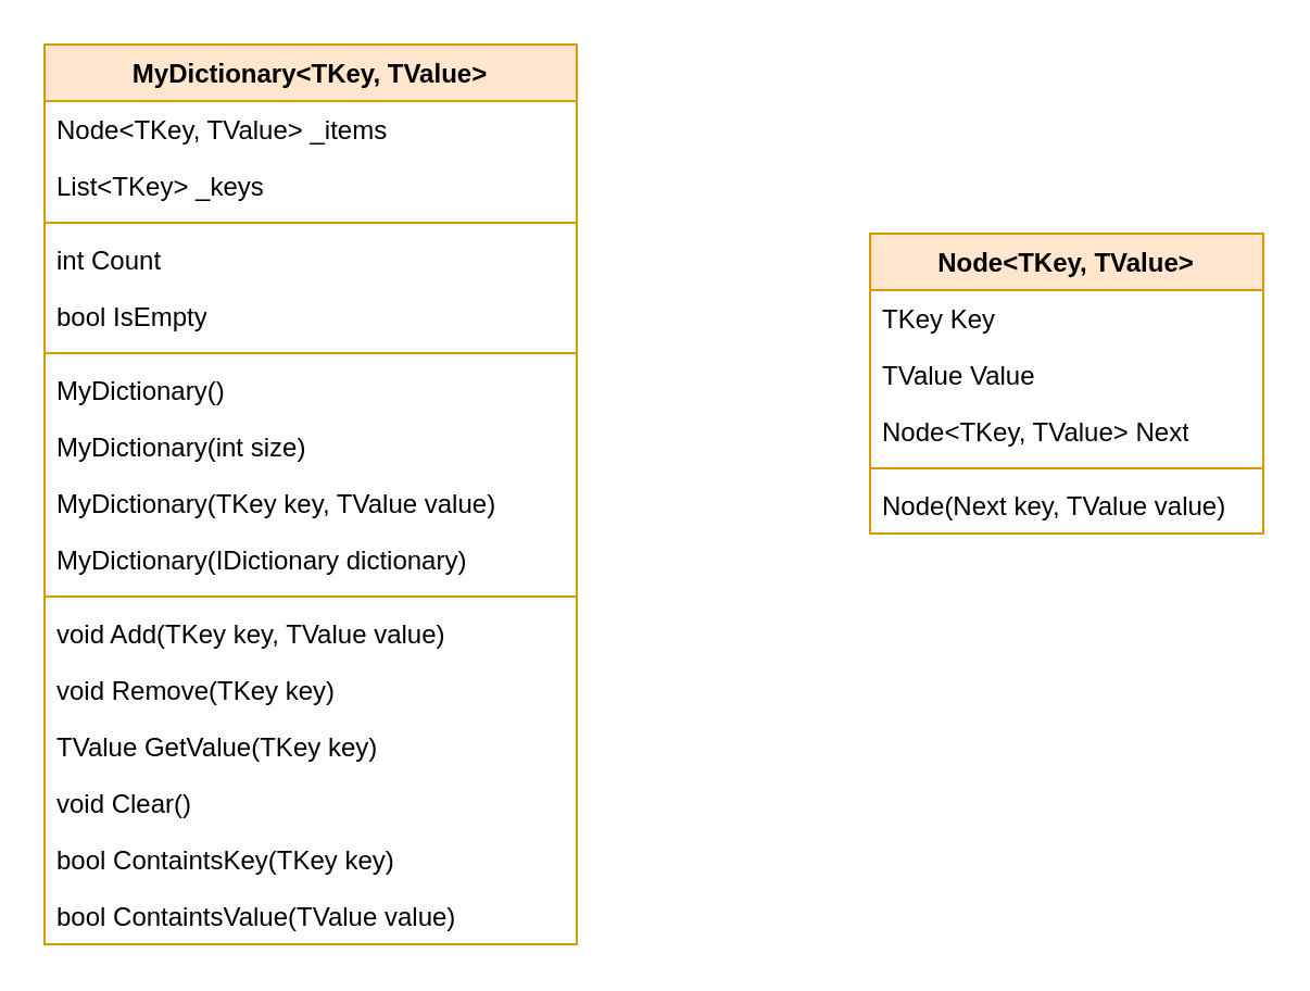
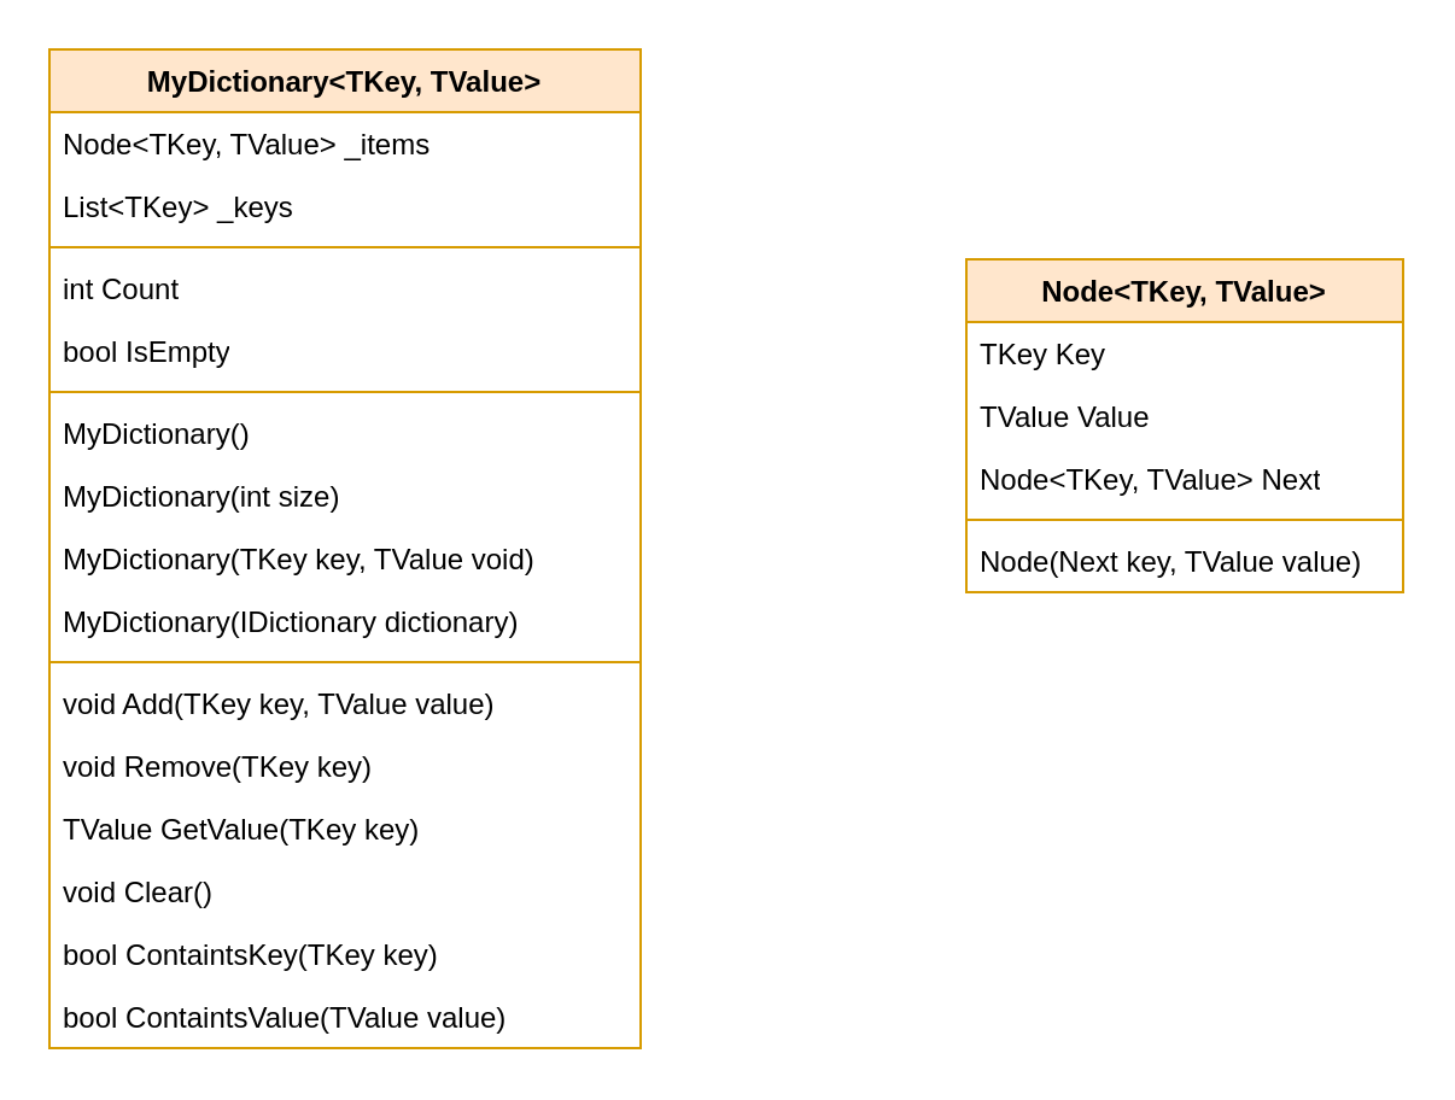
  <mxCell id="0" />
  <mxCell id="1" parent="0" />
  <mxCell id="2" value="Node&amp;lt;TKey, TValue&amp;gt;" style="swimlane;fontStyle=1;align=center;verticalAlign=top;childLayout=stackLayout;horizontal=1;startSize=26;horizontalStack=0;resizeParent=1;resizeParentMax=0;resizeLast=0;collapsible=1;marginBottom=0;whiteSpace=wrap;html=1;fillColor=#ffe6cc;strokeColor=#d79b00;" parent="1" vertex="1"><mxGeometry x="400" y="107" width="181" height="138" as="geometry" /></mxCell>
  <mxCell id="3" value="TKey Key" style="text;strokeColor=none;fillColor=none;align=left;verticalAlign=top;spacingLeft=4;spacingRight=4;overflow=hidden;rotatable=0;points=[[0,0.5],[1,0.5]];portConstraint=eastwest;whiteSpace=wrap;html=1;" parent="2" vertex="1"><mxGeometry y="26" width="181" height="26" as="geometry" /></mxCell>
  <mxCell id="4" value="TValue Value" style="text;strokeColor=none;fillColor=none;align=left;verticalAlign=top;spacingLeft=4;spacingRight=4;overflow=hidden;rotatable=0;points=[[0,0.5],[1,0.5]];portConstraint=eastwest;whiteSpace=wrap;html=1;" parent="2" vertex="1"><mxGeometry y="52" width="181" height="26" as="geometry" /></mxCell>
  <mxCell id="5" value="Node&amp;lt;TKey, TValue&amp;gt; Next" style="text;strokeColor=none;fillColor=none;align=left;verticalAlign=top;spacingLeft=4;spacingRight=4;overflow=hidden;rotatable=0;points=[[0,0.5],[1,0.5]];portConstraint=eastwest;whiteSpace=wrap;html=1;" parent="2" vertex="1"><mxGeometry y="78" width="181" height="26" as="geometry" /></mxCell>
  <mxCell id="6" value="" style="line;strokeWidth=1;fillColor=none;align=left;verticalAlign=middle;spacingTop=-1;spacingLeft=3;spacingRight=3;rotatable=0;labelPosition=right;points=[];portConstraint=eastwest;strokeColor=inherit;" parent="2" vertex="1"><mxGeometry y="104" width="181" height="8" as="geometry" /></mxCell>
  <mxCell id="7" value="Node(Next key, TValue value)" style="text;strokeColor=none;fillColor=none;align=left;verticalAlign=top;spacingLeft=4;spacingRight=4;overflow=hidden;rotatable=0;points=[[0,0.5],[1,0.5]];portConstraint=eastwest;whiteSpace=wrap;html=1;" parent="2" vertex="1"><mxGeometry y="112" width="181" height="26" as="geometry" /></mxCell>
  <mxCell id="8" value="MyDictionary&amp;lt;TKey, TValue&amp;gt;" style="swimlane;fontStyle=1;align=center;verticalAlign=top;childLayout=stackLayout;horizontal=1;startSize=26;horizontalStack=0;resizeParent=1;resizeParentMax=0;resizeLast=0;collapsible=1;marginBottom=0;whiteSpace=wrap;html=1;fillColor=#ffe6cc;strokeColor=#d79b00;" parent="1" vertex="1"><mxGeometry x="20" y="20" width="245" height="414" as="geometry" /></mxCell>
  <mxCell id="9" value="Node&amp;lt;TKey, TValue&amp;gt; _items" style="text;strokeColor=none;fillColor=none;align=left;verticalAlign=top;spacingLeft=4;spacingRight=4;overflow=hidden;rotatable=0;points=[[0,0.5],[1,0.5]];portConstraint=eastwest;whiteSpace=wrap;html=1;" parent="8" vertex="1"><mxGeometry y="26" width="245" height="26" as="geometry" /></mxCell>
  <mxCell id="10" value="List&amp;lt;TKey&amp;gt; _keys" style="text;strokeColor=none;fillColor=none;align=left;verticalAlign=top;spacingLeft=4;spacingRight=4;overflow=hidden;rotatable=0;points=[[0,0.5],[1,0.5]];portConstraint=eastwest;whiteSpace=wrap;html=1;" parent="8" vertex="1"><mxGeometry y="52" width="245" height="26" as="geometry" /></mxCell>
  <mxCell id="11" value="" style="line;strokeWidth=1;fillColor=none;align=left;verticalAlign=middle;spacingTop=-1;spacingLeft=3;spacingRight=3;rotatable=0;labelPosition=right;points=[];portConstraint=eastwest;strokeColor=inherit;" parent="8" vertex="1"><mxGeometry y="78" width="245" height="8" as="geometry" /></mxCell>
  <mxCell id="12" value="int Count" style="text;strokeColor=none;fillColor=none;align=left;verticalAlign=top;spacingLeft=4;spacingRight=4;overflow=hidden;rotatable=0;points=[[0,0.5],[1,0.5]];portConstraint=eastwest;whiteSpace=wrap;html=1;" parent="8" vertex="1"><mxGeometry y="86" width="245" height="26" as="geometry" /></mxCell>
  <mxCell id="13" value="bool IsEmpty" style="text;strokeColor=none;fillColor=none;align=left;verticalAlign=top;spacingLeft=4;spacingRight=4;overflow=hidden;rotatable=0;points=[[0,0.5],[1,0.5]];portConstraint=eastwest;whiteSpace=wrap;html=1;" parent="8" vertex="1"><mxGeometry y="112" width="245" height="26" as="geometry" /></mxCell>
  <mxCell id="14" value="" style="line;strokeWidth=1;fillColor=none;align=left;verticalAlign=middle;spacingTop=-1;spacingLeft=3;spacingRight=3;rotatable=0;labelPosition=right;points=[];portConstraint=eastwest;strokeColor=inherit;" parent="8" vertex="1"><mxGeometry y="138" width="245" height="8" as="geometry" /></mxCell>
  <mxCell id="15" value="MyDictionary()" style="text;strokeColor=none;fillColor=none;align=left;verticalAlign=top;spacingLeft=4;spacingRight=4;overflow=hidden;rotatable=0;points=[[0,0.5],[1,0.5]];portConstraint=eastwest;whiteSpace=wrap;html=1;" parent="8" vertex="1"><mxGeometry y="146" width="245" height="26" as="geometry" /></mxCell>
  <mxCell id="16" value="MyDictionary(int size)" style="text;strokeColor=none;fillColor=none;align=left;verticalAlign=top;spacingLeft=4;spacingRight=4;overflow=hidden;rotatable=0;points=[[0,0.5],[1,0.5]];portConstraint=eastwest;whiteSpace=wrap;html=1;" parent="8" vertex="1"><mxGeometry y="172" width="245" height="26" as="geometry" /></mxCell>
- <mxCell id="17" value="MyDictionary(TKey key, TValue value)" style="text;strokeColor=none;fillColor=none;align=left;verticalAlign=top;spacingLeft=4;spacingRight=4;overflow=hidden;rotatable=0;points=[[0,0.5],[1,0.5]];portConstraint=eastwest;whiteSpace=wrap;html=1;" parent="8" vertex="1"><mxGeometry y="198" width="245" height="26" as="geometry" /></mxCell>
+ <mxCell id="17" value="MyDictionary(TKey key, TValue void)" style="text;strokeColor=none;fillColor=none;align=left;verticalAlign=top;spacingLeft=4;spacingRight=4;overflow=hidden;rotatable=0;points=[[0,0.5],[1,0.5]];portConstraint=eastwest;whiteSpace=wrap;html=1;" parent="8" vertex="1"><mxGeometry y="198" width="245" height="26" as="geometry" /></mxCell>
  <mxCell id="18" value="MyDictionary(IDictionary dictionary)" style="text;strokeColor=none;fillColor=none;align=left;verticalAlign=top;spacingLeft=4;spacingRight=4;overflow=hidden;rotatable=0;points=[[0,0.5],[1,0.5]];portConstraint=eastwest;whiteSpace=wrap;html=1;" parent="8" vertex="1"><mxGeometry y="224" width="245" height="26" as="geometry" /></mxCell>
  <mxCell id="19" value="" style="line;strokeWidth=1;fillColor=none;align=left;verticalAlign=middle;spacingTop=-1;spacingLeft=3;spacingRight=3;rotatable=0;labelPosition=right;points=[];portConstraint=eastwest;strokeColor=inherit;" parent="8" vertex="1"><mxGeometry y="250" width="245" height="8" as="geometry" /></mxCell>
  <mxCell id="20" value="void Add(TKey key, TValue value)" style="text;strokeColor=none;fillColor=none;align=left;verticalAlign=top;spacingLeft=4;spacingRight=4;overflow=hidden;rotatable=0;points=[[0,0.5],[1,0.5]];portConstraint=eastwest;whiteSpace=wrap;html=1;" parent="8" vertex="1"><mxGeometry y="258" width="245" height="26" as="geometry" /></mxCell>
  <mxCell id="21" value="void Remove(TKey key)" style="text;strokeColor=none;fillColor=none;align=left;verticalAlign=top;spacingLeft=4;spacingRight=4;overflow=hidden;rotatable=0;points=[[0,0.5],[1,0.5]];portConstraint=eastwest;whiteSpace=wrap;html=1;" parent="8" vertex="1"><mxGeometry y="284" width="245" height="26" as="geometry" /></mxCell>
  <mxCell id="22" value="TValue GetValue(TKey key)" style="text;strokeColor=none;fillColor=none;align=left;verticalAlign=top;spacingLeft=4;spacingRight=4;overflow=hidden;rotatable=0;points=[[0,0.5],[1,0.5]];portConstraint=eastwest;whiteSpace=wrap;html=1;" parent="8" vertex="1"><mxGeometry y="310" width="245" height="26" as="geometry" /></mxCell>
  <mxCell id="23" value="void Clear()" style="text;strokeColor=none;fillColor=none;align=left;verticalAlign=top;spacingLeft=4;spacingRight=4;overflow=hidden;rotatable=0;points=[[0,0.5],[1,0.5]];portConstraint=eastwest;whiteSpace=wrap;html=1;" parent="8" vertex="1"><mxGeometry y="336" width="245" height="26" as="geometry" /></mxCell>
  <mxCell id="24" value="bool ContaintsKey(TKey key)" style="text;strokeColor=none;fillColor=none;align=left;verticalAlign=top;spacingLeft=4;spacingRight=4;overflow=hidden;rotatable=0;points=[[0,0.5],[1,0.5]];portConstraint=eastwest;whiteSpace=wrap;html=1;" parent="8" vertex="1"><mxGeometry y="362" width="245" height="26" as="geometry" /></mxCell>
  <mxCell id="25" value="bool ContaintsValue(TValue value)" style="text;strokeColor=none;fillColor=none;align=left;verticalAlign=top;spacingLeft=4;spacingRight=4;overflow=hidden;rotatable=0;points=[[0,0.5],[1,0.5]];portConstraint=eastwest;whiteSpace=wrap;html=1;" parent="8" vertex="1"><mxGeometry y="388" width="245" height="26" as="geometry" /></mxCell>
